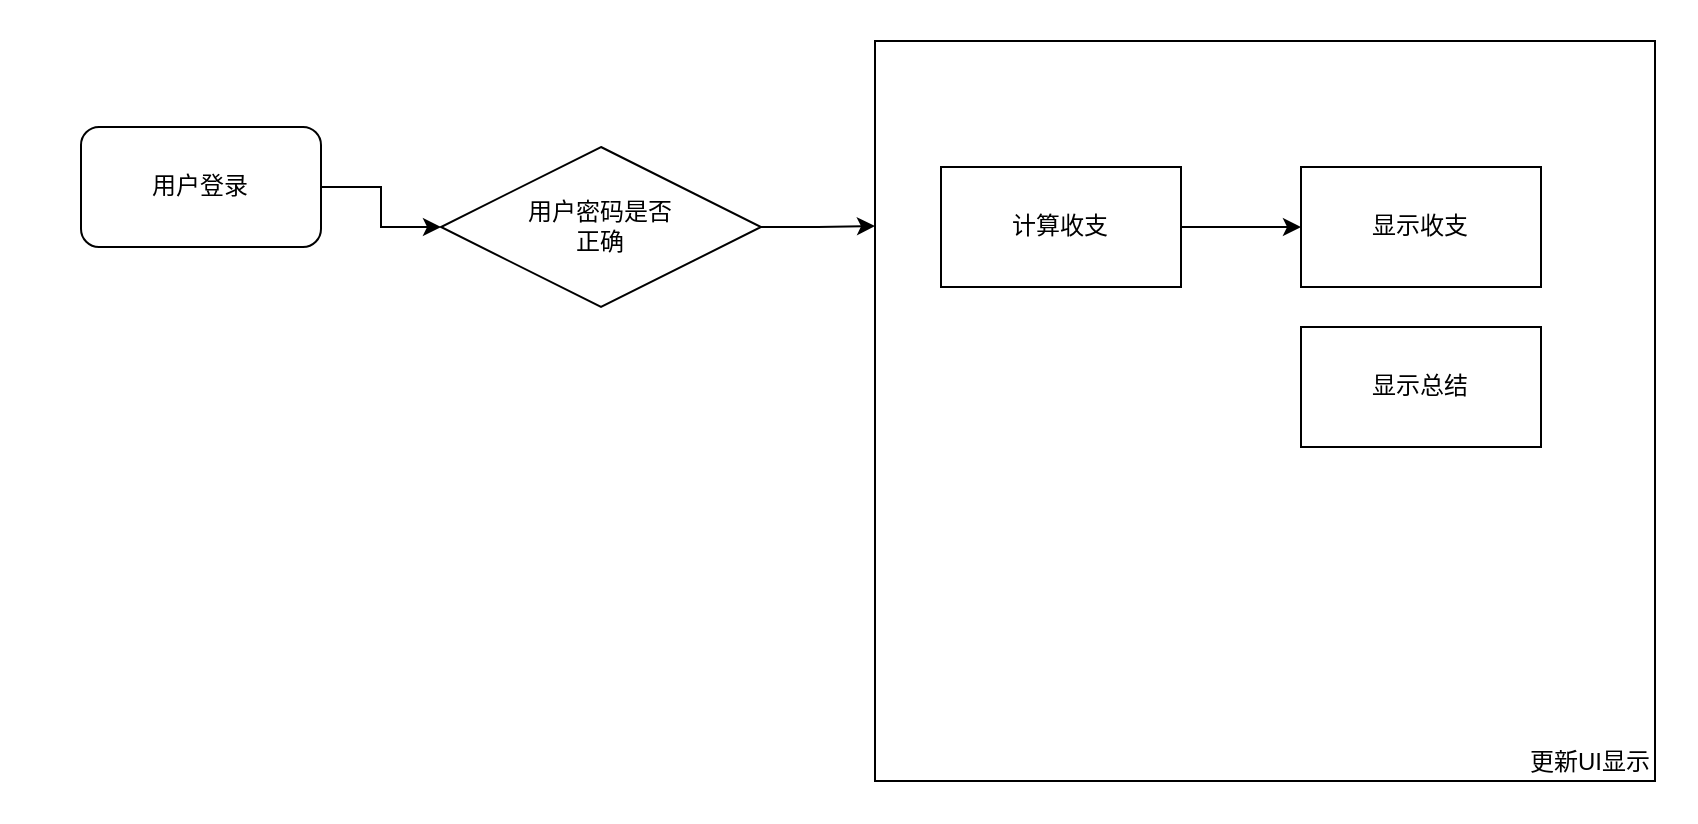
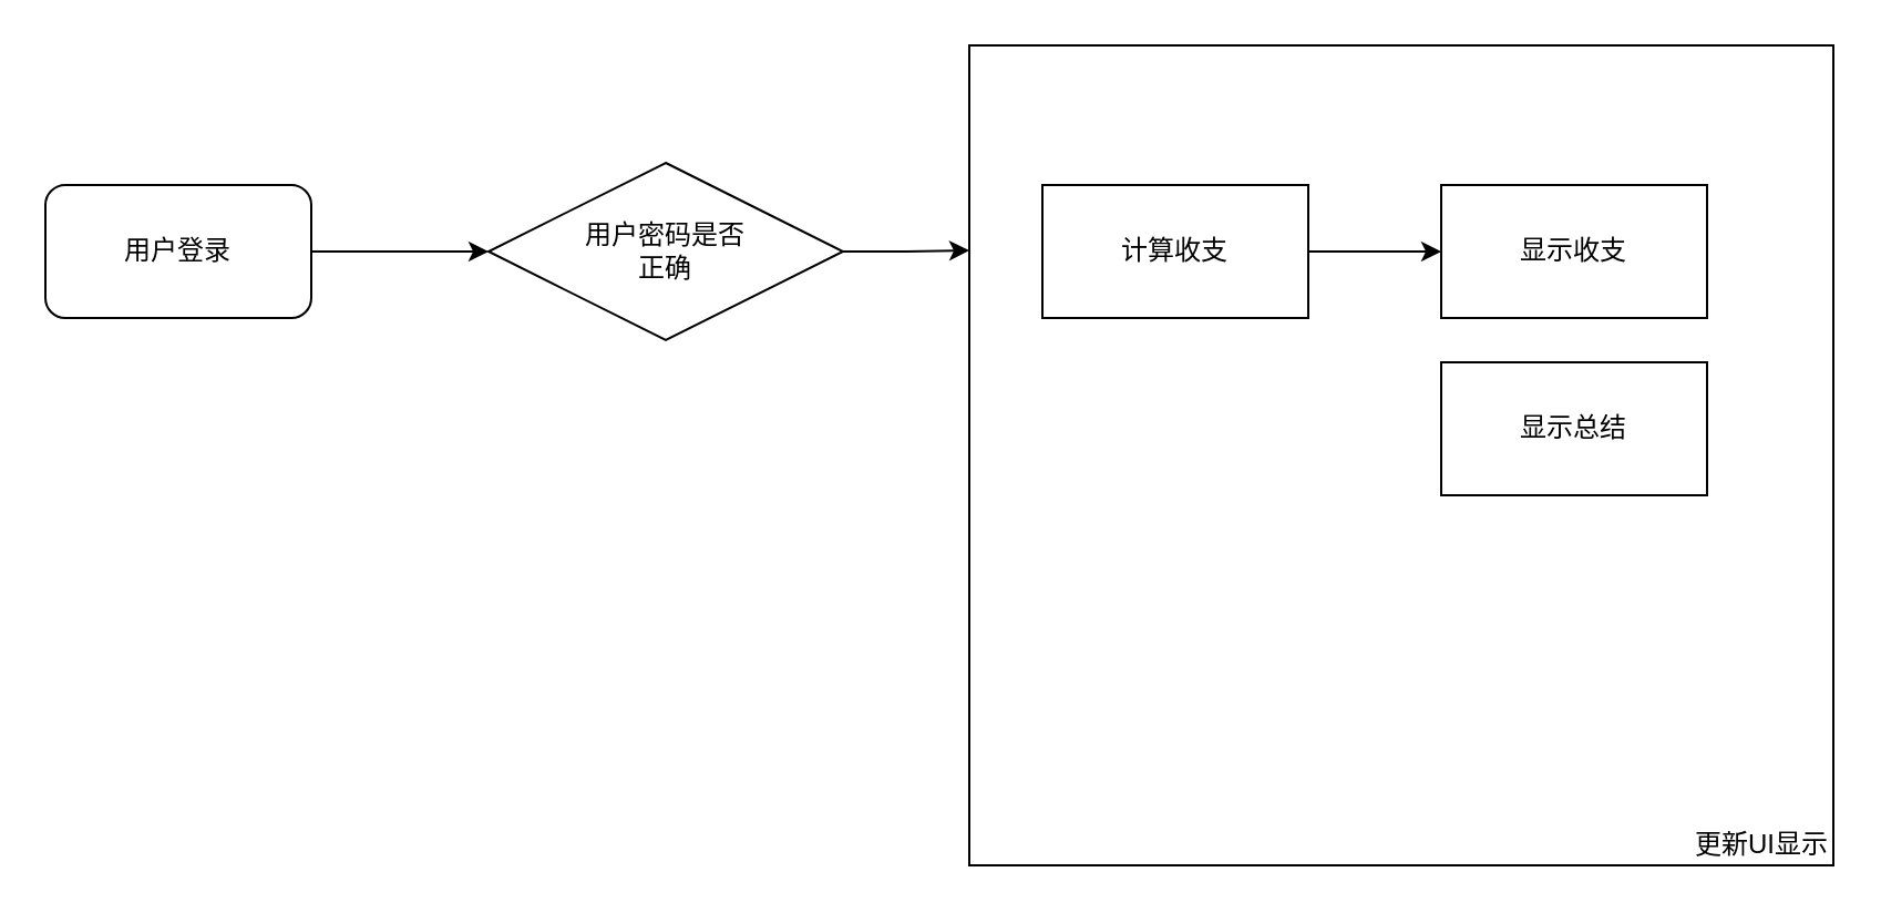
  <mxCell id="0" />
  <mxCell id="1" parent="0" />
  <mxCell id="2" value="更新UI显示" style="rounded=0;whiteSpace=wrap;html=1;align=right;verticalAlign=bottom;" vertex="1" parent="1"><mxGeometry x="437" y="20" width="390" height="370" as="geometry" /></mxCell>
  <mxCell id="3" style="edgeStyle=orthogonalEdgeStyle;rounded=0;orthogonalLoop=1;jettySize=auto;html=1;exitX=1;exitY=0.5;exitDx=0;exitDy=0;entryX=0;entryY=0.5;entryDx=0;entryDy=0;" edge="1" parent="1" source="4" target="6"><mxGeometry relative="1" as="geometry" /></mxCell>
- <mxCell id="4" value="用户登录" style="rounded=1;whiteSpace=wrap;html=1;" vertex="1" parent="1"><mxGeometry x="40" y="63" width="120" height="60" as="geometry" /></mxCell>
+ <mxCell id="4" value="用户登录" style="rounded=1;whiteSpace=wrap;html=1;" vertex="1" parent="1"><mxGeometry x="20" y="83" width="120" height="60" as="geometry" /></mxCell>
  <mxCell id="5" style="edgeStyle=orthogonalEdgeStyle;rounded=0;orthogonalLoop=1;jettySize=auto;html=1;exitX=1;exitY=0.5;exitDx=0;exitDy=0;entryX=0;entryY=0.25;entryDx=0;entryDy=0;" edge="1" parent="1" source="6" target="2"><mxGeometry relative="1" as="geometry" /></mxCell>
  <mxCell id="6" value="用户密码是否&lt;br&gt;正确" style="rhombus;whiteSpace=wrap;html=1;" vertex="1" parent="1"><mxGeometry x="220" y="73" width="160" height="80" as="geometry" /></mxCell>
  <mxCell id="7" style="edgeStyle=orthogonalEdgeStyle;rounded=0;orthogonalLoop=1;jettySize=auto;html=1;exitX=1;exitY=0.5;exitDx=0;exitDy=0;" edge="1" parent="1" source="8" target="9"><mxGeometry relative="1" as="geometry" /></mxCell>
  <mxCell id="8" value="计算收支" style="rounded=0;whiteSpace=wrap;html=1;" vertex="1" parent="1"><mxGeometry x="470" y="83" width="120" height="60" as="geometry" /></mxCell>
  <mxCell id="9" value="显示收支" style="rounded=0;whiteSpace=wrap;html=1;" vertex="1" parent="1"><mxGeometry x="650" y="83" width="120" height="60" as="geometry" /></mxCell>
  <mxCell id="10" value="显示总结" style="rounded=0;whiteSpace=wrap;html=1;" vertex="1" parent="1"><mxGeometry x="650" y="163" width="120" height="60" as="geometry" /></mxCell>
